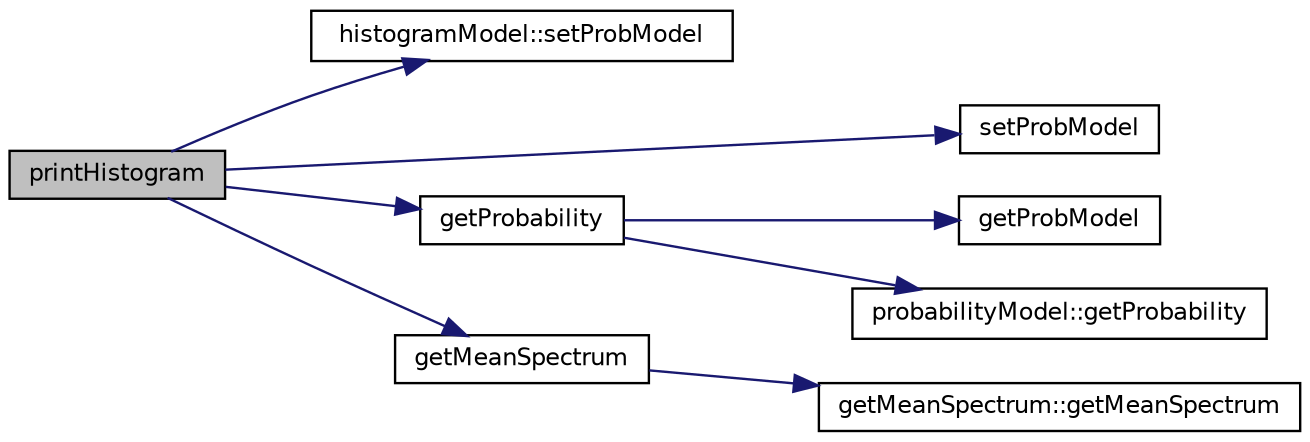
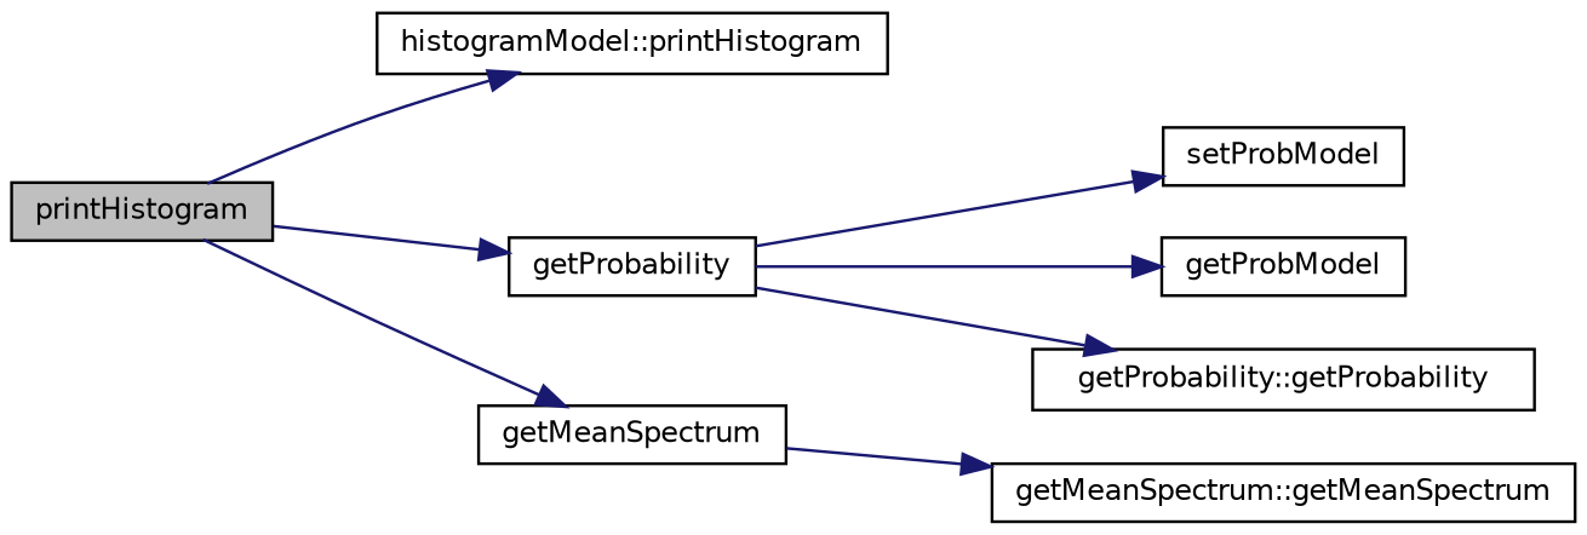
  digraph {
    rankdir=LR
    node [color=black fillcolor=white fontname=Helvetica fontsize=10 shape=record style=filled]
    edge [color=midnightblue fontname=Helvetica fontsize=10 labelfontname=Helvetica labelfontsize=10 style=solid]
    n1 [fillcolor=grey75 fontcolor=black height=0.2 label=printHistogram width=0.4]
-   n2 [height=0.2 label="histogramModel::setProbModel" width=0.4]
+   n2 [height=0.2 label="histogramModel::printHistogram" width=0.4]
    n3 [height=0.2 label=setProbModel width=0.4]
    n4 [height=0.2 label=getProbability width=0.4]
    n5 [height=0.2 label=getMeanSpectrum width=0.4]
    n6 [height=0.2 label=getProbModel width=0.4]
-   n7 [height=0.2 label="probabilityModel::getProbability" width=0.4]
+   n7 [height=0.2 label="getProbability::getProbability" width=0.4]
    n8 [height=0.2 label="getMeanSpectrum::getMeanSpectrum" width=0.4]
    n1 -> n2
-   n1 -> n3
+   n4 -> n3
    n1 -> n4
    n1 -> n5
    n4 -> n6
    n4 -> n7
    n5 -> n8
  }
